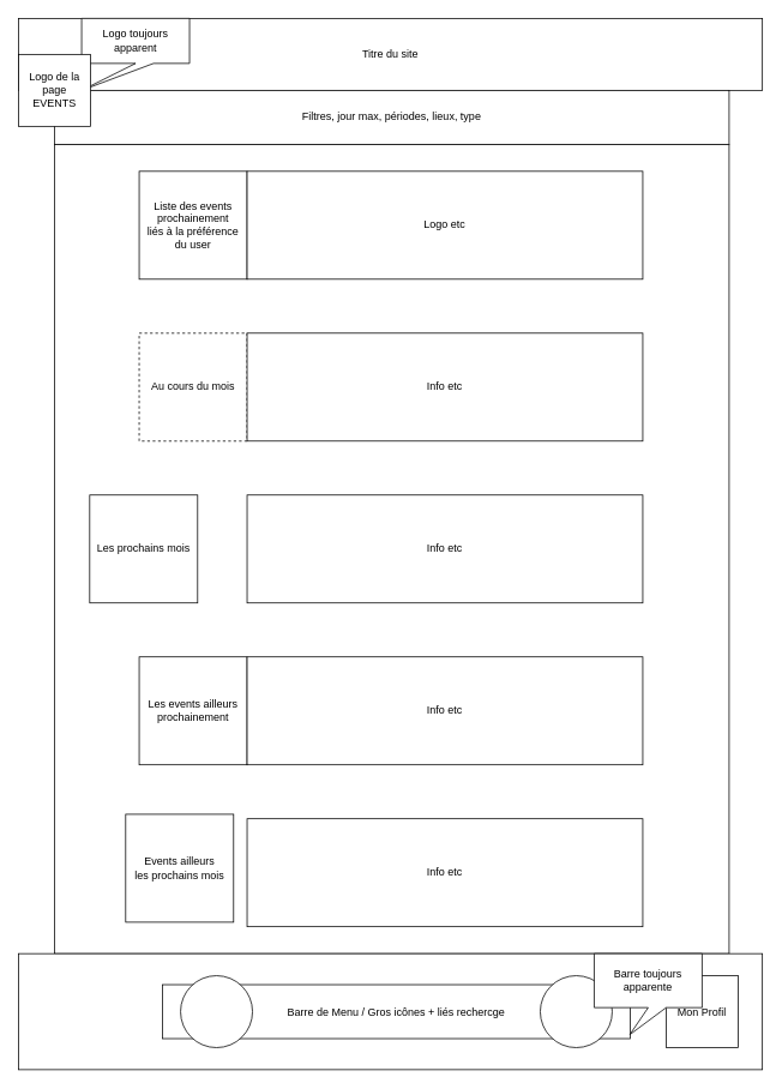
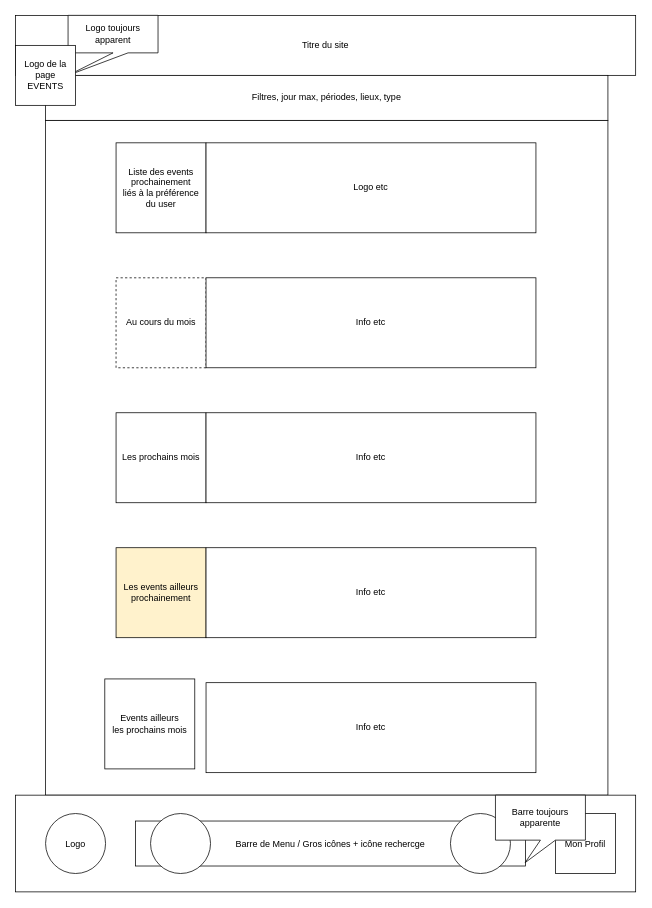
  <mxCell id="0" />
  <mxCell id="1" parent="0" />
  <mxCell id="2" value="" style="rounded=0;whiteSpace=wrap;html=1;" vertex="1" parent="1"><mxGeometry x="60" y="160" width="750" height="900" as="geometry" /></mxCell>
  <mxCell id="3" value="" style="rounded=0;whiteSpace=wrap;html=1;" parent="1" vertex="1"><mxGeometry y="1060" width="827" height="129" as="geometry" x="20" /></mxCell>
- <mxCell id="4" value="Barre de Menu / Gros icônes + liés rechercge" style="rounded=0;whiteSpace=wrap;html=1;" parent="1" vertex="1"><mxGeometry x="180" y="1094.5" width="520" height="60" as="geometry" /></mxCell>
+ <mxCell id="4" value="Barre de Menu / Gros icônes + icône rechercge" style="rounded=0;whiteSpace=wrap;html=1;" parent="1" vertex="1"><mxGeometry x="180" y="1094.5" width="520" height="60" as="geometry" /></mxCell>
+ <mxCell id="5" value="Logo" style="ellipse;whiteSpace=wrap;html=1;aspect=fixed;" parent="1" vertex="1"><mxGeometry x="60" y="1084.5" width="80" height="80" as="geometry" /></mxCell>
  <mxCell id="6" value="Mon Profil" style="whiteSpace=wrap;html=1;aspect=fixed;" parent="1" vertex="1"><mxGeometry x="740" y="1084.5" width="80" height="80" as="geometry" /></mxCell>
  <mxCell id="7" value="Titre du site" style="rounded=0;whiteSpace=wrap;html=1;" parent="1" vertex="1"><mxGeometry width="827" height="80" as="geometry" x="20" y="20" /></mxCell>
  <mxCell id="8" value="" style="ellipse;whiteSpace=wrap;html=1;aspect=fixed;" parent="1" vertex="1"><mxGeometry x="200" y="1084.5" width="80" height="80" as="geometry" /></mxCell>
  <mxCell id="9" value="" style="ellipse;whiteSpace=wrap;html=1;aspect=fixed;" parent="1" vertex="1"><mxGeometry x="600" y="1084.5" width="80" height="80" as="geometry" /></mxCell>
  <mxCell id="10" value="Barre toujours apparente" style="shape=callout;whiteSpace=wrap;html=1;perimeter=calloutPerimeter;base=20;position2=0.33;" parent="1" vertex="1"><mxGeometry x="660" y="1060" width="120" height="90" as="geometry" /></mxCell>
  <mxCell id="11" value="Logo toujours apparent" style="shape=callout;whiteSpace=wrap;html=1;perimeter=calloutPerimeter;position2=0;" parent="1" vertex="1"><mxGeometry x="90" width="120" height="80" as="geometry" y="20" /></mxCell>
  <mxCell id="12" value="Filtres, jour max, périodes, lieux, type" style="rounded=0;whiteSpace=wrap;html=1;" vertex="1" parent="1"><mxGeometry x="60" y="100" width="750" height="60" as="geometry" /></mxCell>
  <mxCell id="13" value="Liste des events&lt;br&gt;prochainement&lt;br&gt;liés à la préférence du user" style="rounded=0;whiteSpace=wrap;html=1;" vertex="1" parent="1"><mxGeometry x="154" y="190" width="120" height="120" as="geometry" /></mxCell>
  <mxCell id="14" value="Logo etc" style="rounded=0;whiteSpace=wrap;html=1;" vertex="1" parent="1"><mxGeometry x="274" y="190" width="440" height="120" as="geometry" /></mxCell>
  <mxCell id="15" value="Au cours du mois" style="rounded=0;whiteSpace=wrap;html=1;dashed=1;" vertex="1" parent="1"><mxGeometry x="154" y="370" width="120" height="120" as="geometry" /></mxCell>
  <mxCell id="16" value="Info etc" style="rounded=0;whiteSpace=wrap;html=1;" vertex="1" parent="1"><mxGeometry x="274" y="370" width="440" height="120" as="geometry" /></mxCell>
- <mxCell id="17" value="Les prochains mois" style="rounded=0;whiteSpace=wrap;html=1;" vertex="1" parent="1"><mxGeometry x="99" y="550" width="120" height="120" as="geometry" /></mxCell>
+ <mxCell id="17" value="Les prochains mois" style="rounded=0;whiteSpace=wrap;html=1;" vertex="1" parent="1"><mxGeometry x="154" y="550" width="120" height="120" as="geometry" /></mxCell>
  <mxCell id="18" value="Info etc" style="rounded=0;whiteSpace=wrap;html=1;" vertex="1" parent="1"><mxGeometry x="274" y="550" width="440" height="120" as="geometry" /></mxCell>
- <mxCell id="19" value="Les events ailleurs&lt;br&gt;prochainement" style="rounded=0;whiteSpace=wrap;html=1;" vertex="1" parent="1"><mxGeometry x="154" y="730" width="120" height="120" as="geometry" /></mxCell>
+ <mxCell id="19" value="Les events ailleurs&lt;br&gt;prochainement" style="rounded=0;whiteSpace=wrap;html=1;fillColor=#fff2cc;" vertex="1" parent="1"><mxGeometry x="154" y="730" width="120" height="120" as="geometry" /></mxCell>
  <mxCell id="20" value="Info etc" style="rounded=0;whiteSpace=wrap;html=1;" vertex="1" parent="1"><mxGeometry x="274" y="730" width="440" height="120" as="geometry" /></mxCell>
  <mxCell id="21" value="Events ailleurs&lt;br&gt;les prochains mois" style="rounded=0;whiteSpace=wrap;html=1;" vertex="1" parent="1"><mxGeometry x="139" y="905" width="120" height="120" as="geometry" /></mxCell>
  <mxCell id="22" value="Info etc" style="rounded=0;whiteSpace=wrap;html=1;" vertex="1" parent="1"><mxGeometry x="274" y="910" width="440" height="120" as="geometry" /></mxCell>
  <mxCell id="23" value="Logo de la page EVENTS" style="rounded=0;whiteSpace=wrap;html=1;" parent="1" vertex="1"><mxGeometry y="60" width="80" height="80" as="geometry" x="20" /></mxCell>
